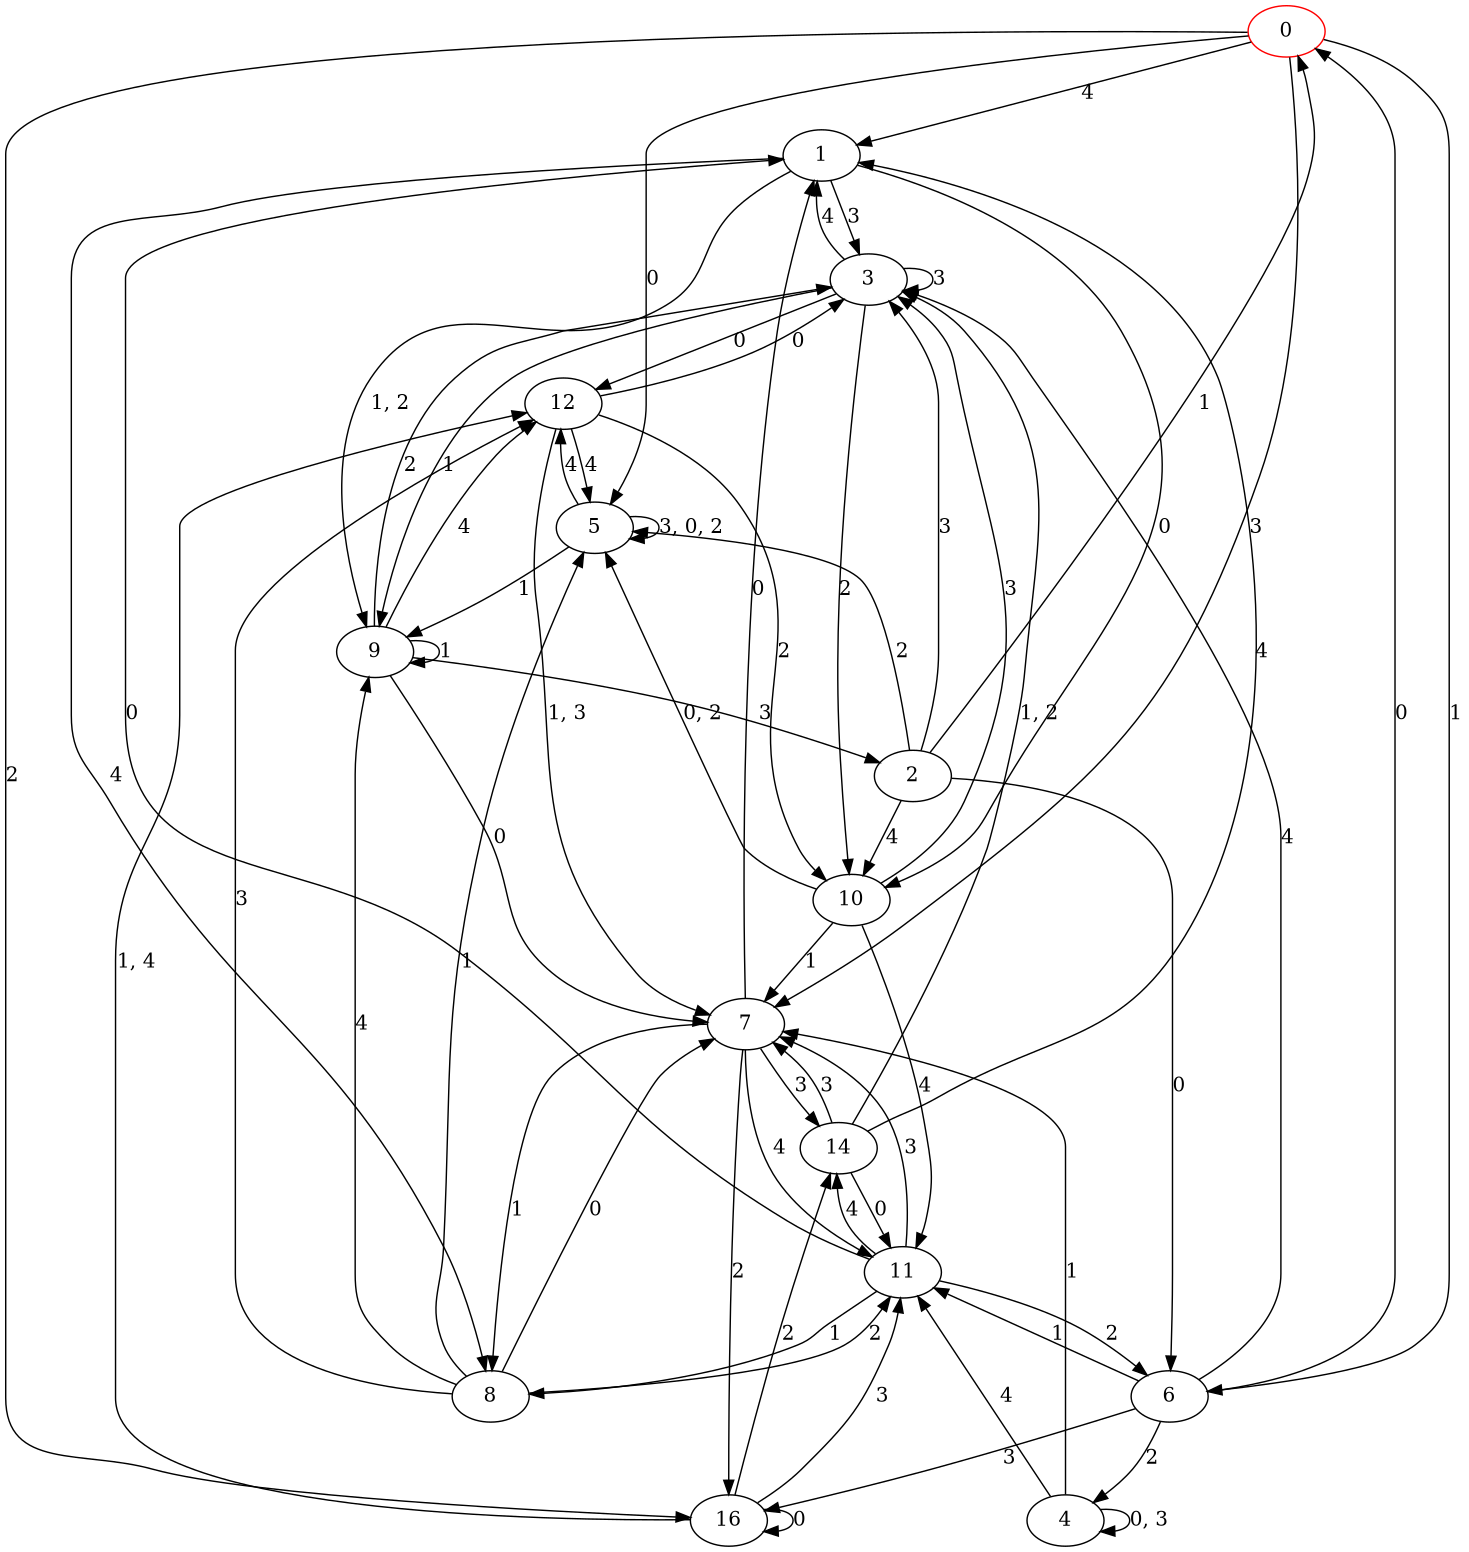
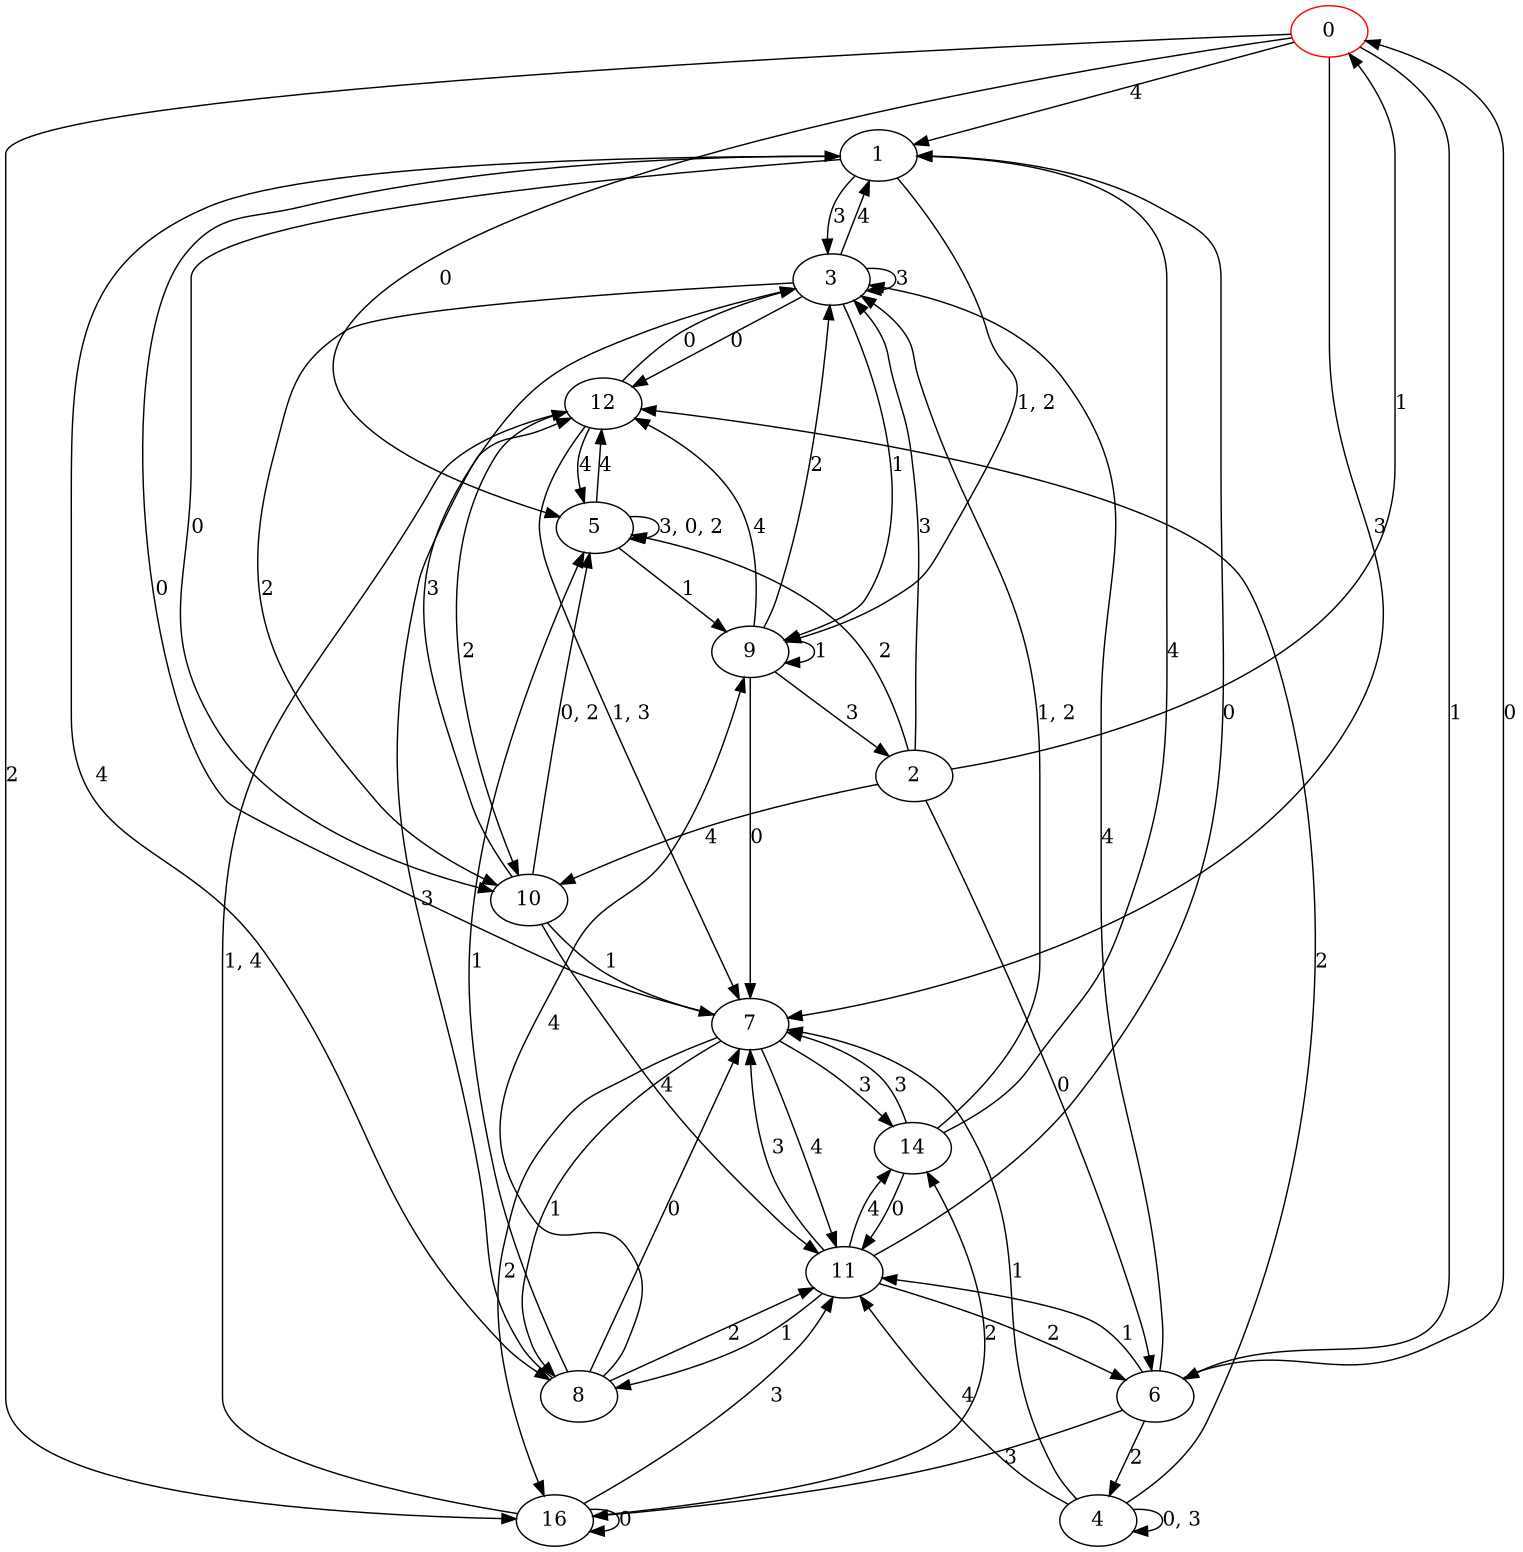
  digraph {
    n1 [color=red label=0]
    n2 [label=1]
    n3 [label=5]
    n4 [label=6]
    n5 [label=7]
    n6 [label=16]
    n7 [label=3]
    n8 [label=8]
    n9 [label=9]
    n10 [label=10]
    n11 [label=12]
    n12 [label=4]
    n13 [label=11]
    n14 [label=14]
    n15 [label=2]
    n1 -> n2 [label=4]
    n1 -> n3 [label=0]
    n1 -> n4 [label=1]
    n1 -> n5 [label=3]
    n1 -> n6 [label=2]
    n2 -> n7 [label=3]
    n2 -> n8 [label=4]
    n2 -> n9 [label="1, 2"]
    n2 -> n10 [label=0]
    n3 -> n3 [label="3, 0, 2"]
    n3 -> n9 [label=1]
    n3 -> n11 [label=4]
    n4 -> n1 [label=0]
    n4 -> n6 [label=3]
    n4 -> n7 [label=4]
    n4 -> n12 [label=2]
    n4 -> n13 [label=1]
    n5 -> n2 [label=0]
    n5 -> n6 [label=2]
    n5 -> n8 [label=1]
    n5 -> n13 [label=4]
    n5 -> n14 [label=3]
    n6 -> n6 [label=0]
    n6 -> n11 [label="1, 4"]
    n6 -> n13 [label=3]
    n6 -> n14 [label=2]
    n7 -> n2 [label=4]
    n7 -> n7 [label=3]
    n7 -> n9 [label=1]
    n7 -> n10 [label=2]
    n7 -> n11 [label=0]
    n8 -> n3 [label=1]
    n8 -> n5 [label=0]
    n8 -> n9 [label=4]
    n8 -> n11 [label=3]
    n8 -> n13 [label=2]
    n9 -> n5 [label=0]
    n9 -> n7 [label=2]
    n9 -> n9 [label=1]
    n9 -> n11 [label=4]
    n9 -> n15 [label=3]
    n10 -> n3 [label="0, 2"]
    n10 -> n5 [label=1]
    n10 -> n7 [label=3]
    n10 -> n13 [label=4]
    n11 -> n3 [label=4]
    n11 -> n5 [label="1, 3"]
    n11 -> n7 [label=0]
    n11 -> n10 [label=2]
    n12 -> n5 [label=1]
+   n12 -> n11 [label=2]
    n12 -> n12 [label="0, 3"]
    n12 -> n13 [label=4]
    n13 -> n2 [label=0]
    n13 -> n4 [label=2]
    n13 -> n5 [label=3]
    n13 -> n8 [label=1]
    n13 -> n14 [label=4]
    n14 -> n2 [label=4]
    n14 -> n5 [label=3]
    n14 -> n7 [label="1, 2"]
    n14 -> n13 [label=0]
    n15 -> n1 [label=1]
    n15 -> n3 [label=2]
    n15 -> n4 [label=0]
    n15 -> n7 [label=3]
    n15 -> n10 [label=4]
  }
